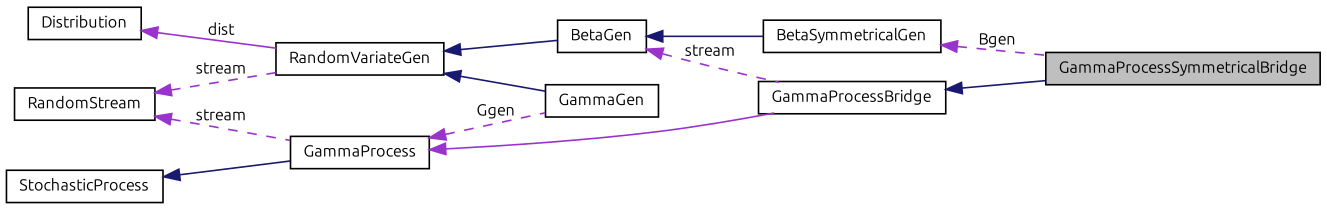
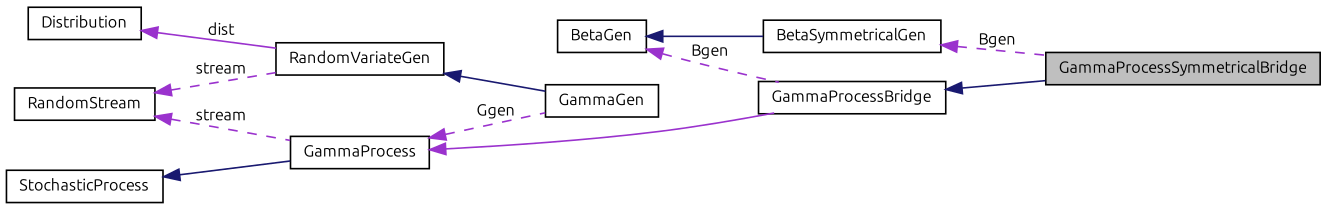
  digraph {
    fontname=Ubuntu
    rankdir=LR
    node [color=black fontname=Ubuntu fontsize=10 shape=record]
    edge [color=darkorchid3 dir=back fontname=Ubuntu fontsize=10 labelfontname=Helvetica labelfontsize=10 style=solid]
    n1 [fillcolor=grey75 fontcolor=black height=0.2 label=GammaProcessSymmetricalBridge style=filled width=0.4]
    n2 [height=0.2 label=GammaProcessBridge width=0.4]
    n3 [height=0.2 label=GammaProcess width=0.4]
    n4 [height=0.2 label=GammaGen width=0.4]
    n5 [height=0.2 label=StochasticProcess width=0.4]
    n6 [height=0.2 label=RandomVariateGen width=0.4]
    n7 [height=0.2 label=BetaGen width=0.4]
    n8 [height=0.2 label=BetaSymmetricalGen width=0.4]
    n9 [height=0.2 label=Distribution width=0.4]
    n10 [height=0.2 label=RandomStream width=0.4]
    n2 -> n1 [color=midnightblue]
    n3 -> n2
    n3 -> n4 [label=" Ggen" style=dashed]
    n5 -> n3 [color=midnightblue]
    n6 -> n4 [color=midnightblue]
-   n6 -> n7 [color=midnightblue]
-   n7 -> n2 [label=" stream" style=dashed]
+   n7 -> n2 [label=" Bgen" style=dashed]
    n7 -> n8 [color=midnightblue]
    n8 -> n1 [label=" Bgen" style=dashed]
    n9 -> n6 [label=" dist"]
    n10 -> n3 [label=" stream" style=dashed]
    n10 -> n6 [label=" stream" style=dashed]
  }
